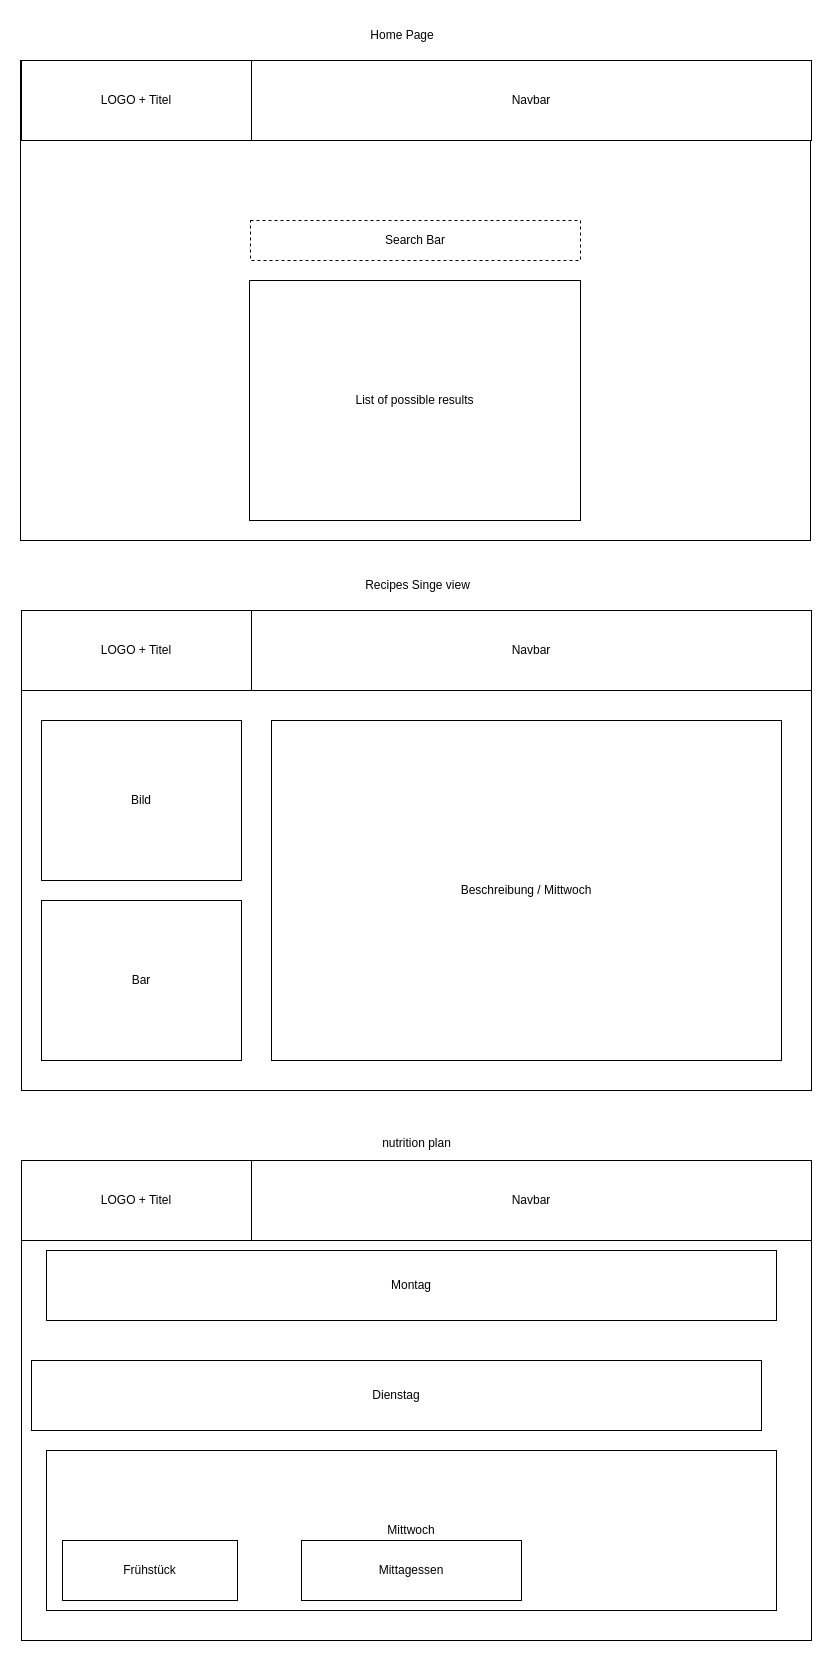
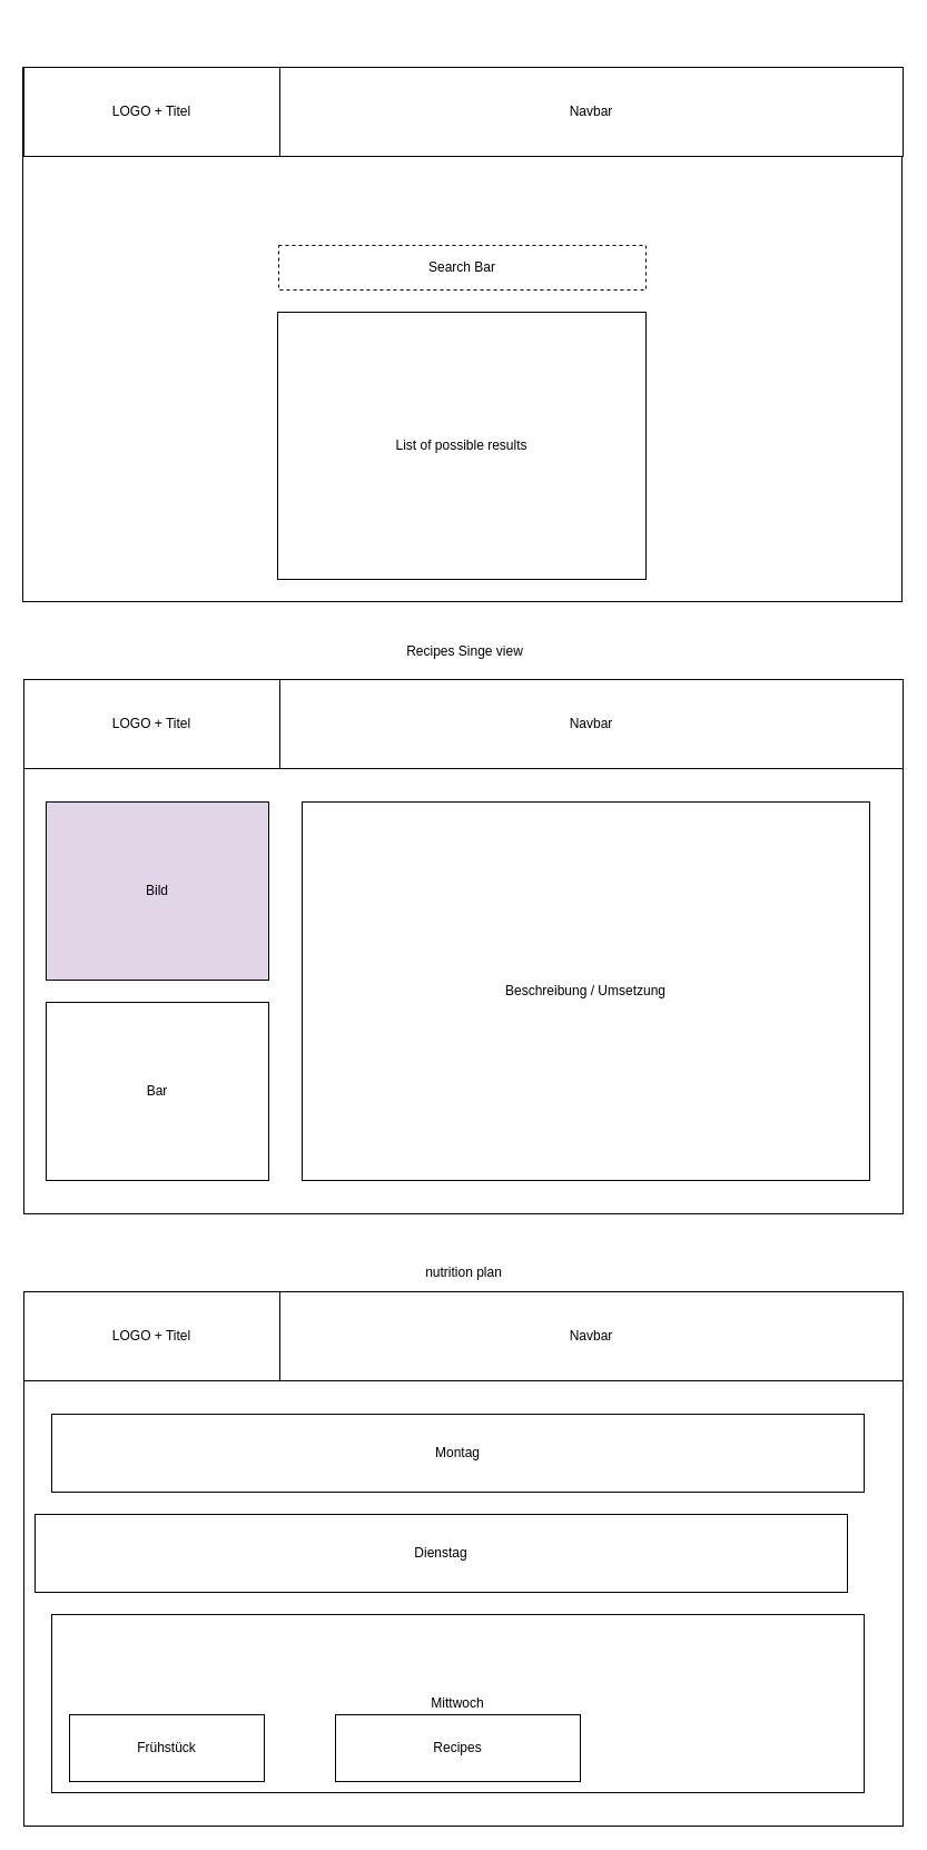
  <mxCell id="0" />
  <mxCell id="1" parent="0" />
  <mxCell id="2" value="" style="rounded=0;whiteSpace=wrap;html=1;" vertex="1" parent="1"><mxGeometry x="20" y="60" width="790" height="480" as="geometry" /></mxCell>
  <mxCell id="3" value="" style="rounded=0;whiteSpace=wrap;html=1;" vertex="1" parent="1"><mxGeometry x="21" y="610" width="790" height="480" as="geometry" /></mxCell>
  <mxCell id="4" value="Navbar" style="rounded=0;whiteSpace=wrap;html=1;" vertex="1" parent="1"><mxGeometry x="251" y="60" width="560" height="80" as="geometry" /></mxCell>
  <mxCell id="5" value="LOGO + Titel" style="rounded=0;whiteSpace=wrap;html=1;" vertex="1" parent="1"><mxGeometry x="21" y="60" width="230" height="80" as="geometry" /></mxCell>
  <mxCell id="6" value="Search Bar" style="rounded=0;whiteSpace=wrap;html=1;dashed=1;" vertex="1" parent="1"><mxGeometry x="250" y="220" width="330" height="40" as="geometry" /></mxCell>
  <mxCell id="7" value="List of possible results" style="rounded=0;whiteSpace=wrap;html=1;" vertex="1" parent="1"><mxGeometry x="249" y="280" width="331" height="240" as="geometry" /></mxCell>
  <mxCell id="8" value="Navbar" style="rounded=0;whiteSpace=wrap;html=1;" vertex="1" parent="1"><mxGeometry x="251" y="610" width="560" height="80" as="geometry" /></mxCell>
  <mxCell id="9" value="LOGO + Titel" style="rounded=0;whiteSpace=wrap;html=1;" vertex="1" parent="1"><mxGeometry x="21" y="610" width="230" height="80" as="geometry" /></mxCell>
- <mxCell id="10" value="Bild" style="rounded=0;whiteSpace=wrap;html=1;" vertex="1" parent="1"><mxGeometry x="41" y="720" width="200" height="160" as="geometry" /></mxCell>
+ <mxCell id="10" value="Bild" style="rounded=0;whiteSpace=wrap;html=1;fillColor=#e1d5e7;" vertex="1" parent="1"><mxGeometry x="41" y="720" width="200" height="160" as="geometry" /></mxCell>
  <mxCell id="11" value="Bar" style="rounded=0;whiteSpace=wrap;html=1;" vertex="1" parent="1"><mxGeometry x="41" y="900" width="200" height="160" as="geometry" /></mxCell>
- <mxCell id="12" value="Beschreibung / Mittwoch" style="rounded=0;whiteSpace=wrap;html=1;" vertex="1" parent="1"><mxGeometry x="271" y="720" width="510" height="340" as="geometry" /></mxCell>
+ <mxCell id="12" value="Beschreibung / Umsetzung" style="rounded=0;whiteSpace=wrap;html=1;" vertex="1" parent="1"><mxGeometry x="271" y="720" width="510" height="340" as="geometry" /></mxCell>
  <mxCell id="13" value="" style="rounded=0;whiteSpace=wrap;html=1;" vertex="1" parent="1"><mxGeometry x="21" y="1160" width="790" height="480" as="geometry" /></mxCell>
  <mxCell id="14" value="Navbar" style="rounded=0;whiteSpace=wrap;html=1;" vertex="1" parent="1"><mxGeometry x="251" y="1160" width="560" height="80" as="geometry" /></mxCell>
  <mxCell id="15" value="LOGO + Titel" style="rounded=0;whiteSpace=wrap;html=1;" vertex="1" parent="1"><mxGeometry x="21" y="1160" width="230" height="80" as="geometry" /></mxCell>
- <mxCell id="16" value="Montag" style="rounded=0;whiteSpace=wrap;html=1;" vertex="1" parent="1"><mxGeometry x="46" y="1250" width="730" height="70" as="geometry" /></mxCell>
+ <mxCell id="16" value="Montag" style="rounded=0;whiteSpace=wrap;html=1;" vertex="1" parent="1"><mxGeometry x="46" y="1270" width="730" height="70" as="geometry" /></mxCell>
  <mxCell id="17" value="Dienstag" style="rounded=0;whiteSpace=wrap;html=1;" vertex="1" parent="1"><mxGeometry x="31" y="1360" width="730" height="70" as="geometry" /></mxCell>
  <mxCell id="18" value="Mittwoch" style="rounded=0;whiteSpace=wrap;html=1;" vertex="1" parent="1"><mxGeometry x="46" y="1450" width="730" height="160" as="geometry" /></mxCell>
  <mxCell id="19" value="Frühstück" style="rounded=0;whiteSpace=wrap;html=1;" vertex="1" parent="1"><mxGeometry x="62" y="1540" width="175" height="60" as="geometry" /></mxCell>
- <mxCell id="20" value="Mittagessen" style="rounded=0;whiteSpace=wrap;html=1;" vertex="1" parent="1"><mxGeometry x="301" y="1540" width="220" height="60" as="geometry" /></mxCell>
- <mxCell id="21" value="Home Page" style="text;html=1;strokeColor=none;fillColor=none;align=center;verticalAlign=middle;whiteSpace=wrap;rounded=0;" vertex="1" parent="1"><mxGeometry x="362" y="20" width="80" height="30" as="geometry" /></mxCell>
+ <mxCell id="20" value="Recipes" style="rounded=0;whiteSpace=wrap;html=1;" vertex="1" parent="1"><mxGeometry x="301" y="1540" width="220" height="60" as="geometry" /></mxCell>
  <mxCell id="22" value="Recipes Singe view" style="text;html=1;align=center;verticalAlign=middle;resizable=0;points=[];autosize=1;strokeColor=none;fillColor=none;" vertex="1" parent="1"><mxGeometry x="352" y="570" width="130" height="30" as="geometry" /></mxCell>
  <mxCell id="23" value="&lt;br&gt;nutrition plan" style="text;html=1;align=center;verticalAlign=middle;resizable=0;points=[];autosize=1;strokeColor=none;fillColor=none;" vertex="1" parent="1"><mxGeometry x="371" y="1115" width="90" height="40" as="geometry" /></mxCell>
